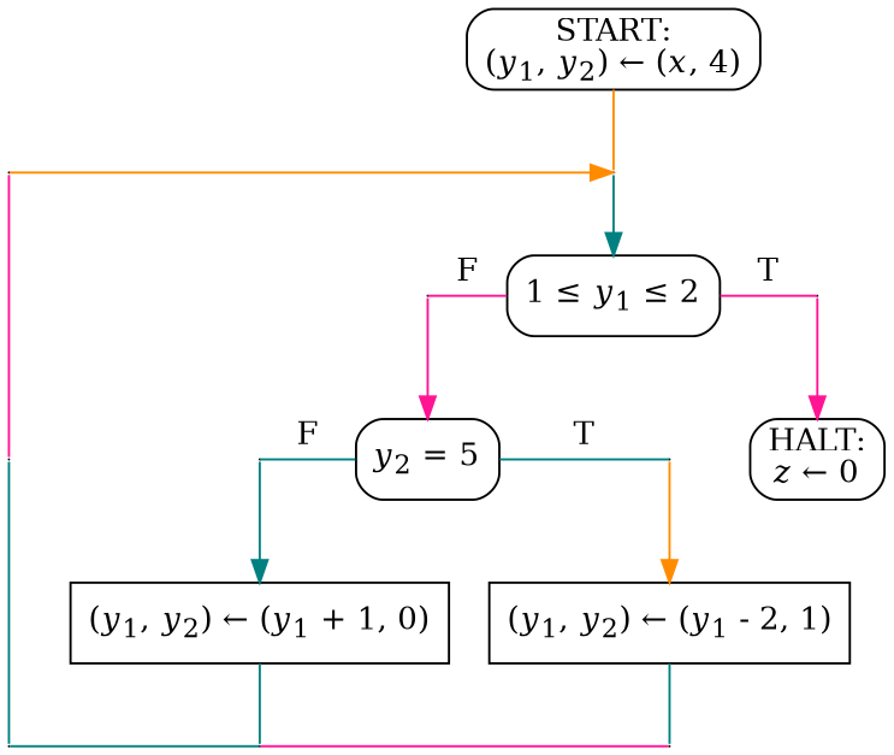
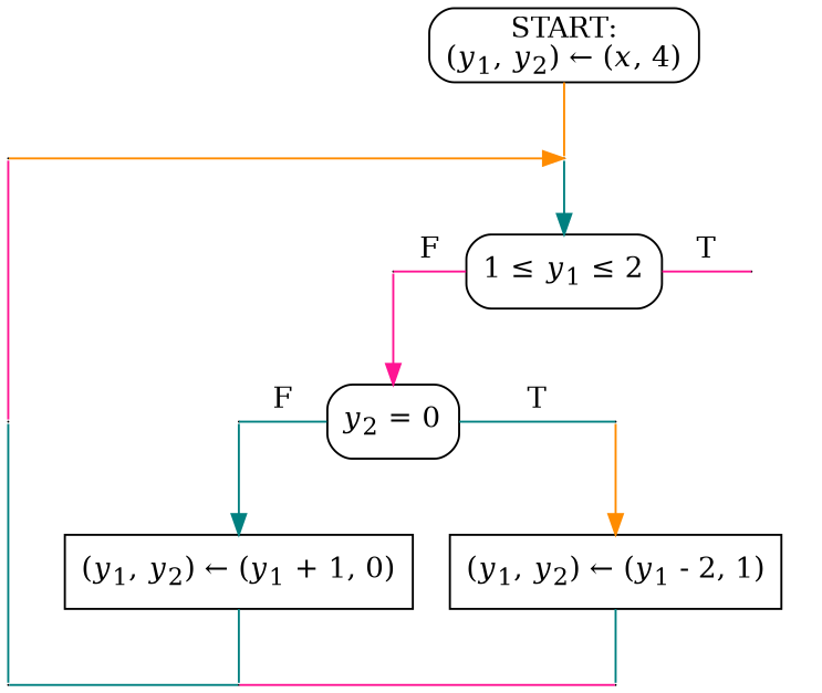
  digraph {
    node [shape=point style=filled]
    edge [color=teal arrowhead=none weight=8]
    p1 [fillcolor=salmon width=0]
    p2 [fillcolor=salmon width=0]
    n3 [label=<1 &le; <i>y</i><sub>1</sub> &le; 2> shape=rectangle style=rounded]
    p4 [fillcolor=lightgrey width=0]
    p3 [fillcolor=gold width=0]
-   n6 [label=<<i>y</i><sub>2</sub> = 5> shape=rectangle style=rounded]
-   n7 [label=<HALT:<br/><i>z</i> &larr; 0> shape=rectangle style=rounded]
+   n6 [label=<<i>y</i><sub>2</sub> = 0> shape=rectangle style=rounded]
    p10 [fillcolor=salmon width=0]
    p5 [fillcolor=gold width=0]
    p6 [fillcolor=gold width=0]
    n11 [label=<(<i>y</i><sub>1</sub>, <i>y</i><sub>2</sub>) &larr; (<i>y</i><sub>1</sub> - 2, 1)> shape=rectangle style=""]
    n12 [label=<(<i>y</i><sub>1</sub>, <i>y</i><sub>2</sub>) &larr; (<i>y</i><sub>1</sub> + 1, 0)> shape=rectangle style=""]
    p7 [fillcolor=gold width=0]
    p8 [fillcolor=gold width=0]
    p9 [fillcolor=salmon width=0]
    n16 [label=<START:<br/>(<i>y</i><sub>1</sub>, <i>y</i><sub>2</sub>) &larr; (<i>x</i>, 4)> shape=rectangle style=rounded]
    subgraph sub_1 {
      rank=same
      p1
      p2
    }
    subgraph sub_2 {
      rank=same
      n3
      p4
      p3
    }
    subgraph sub_3 {
      rank=same
      n6
-     n7
      p10
      p5
      p6
    }
    subgraph sub_4 {
      rank=same
      n11
      n12
    }
    subgraph sub_5 {
      rank=same
      p7
      p8
      p9
    }
    p1 -> p2 [color=darkorange arrowhead="" weight=""]
    p1 -> p10 [color=deeppink]
    p2 -> n3 [arrowhead=""]
    n3 -> p4 [color=deeppink label=T weight=""]
-   p4 -> n7 [color=deeppink arrowhead=""]
    p3 -> n3 [color=deeppink label=F weight=""]
    p3 -> n6 [color=deeppink arrowhead=""]
    n6 -> p6 [label=T weight=""]
    p10 -> p5 [style=invis color="" arrowhead=""]
    p10 -> p7 [weight=10]
    p5 -> n6 [label=F weight=""]
    p5 -> n12 [weight=12 arrowhead=""]
-   p6 -> n7 [style=invis color="" arrowhead=""]
    p6 -> n11 [color=darkorange arrowhead=""]
    n11 -> p9
    n12 -> p8
    p7 -> p8 [weight=""]
    p8 -> p9 [color=deeppink weight=""]
    n16 -> p2 [color=darkorange]
  }
